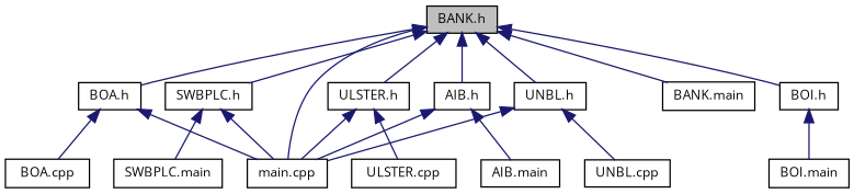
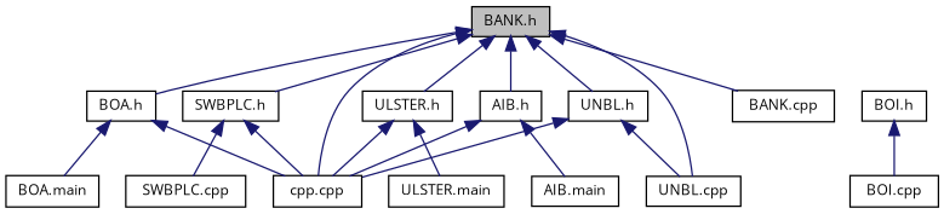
  digraph {
    fontname="Open Sans"
    node [color=black fillcolor=white fontname="Open Sans" fontsize=10 shape=record style=filled]
    edge [color=midnightblue dir=back fontname="Open Sans" fontsize=10 labelfontname=Helvetica labelfontsize=10 style=solid]
    n1 [fillcolor=grey75 fontcolor=black height=0.2 label="BANK.h" width=0.4]
    n2 [height=0.2 label="AIB.h" width=0.4]
-   n3 [height=0.2 label="BANK.main" width=0.4]
+   n3 [height=0.2 label="BANK.cpp" width=0.4]
    n4 [height=0.2 label="BOA.h" width=0.4]
    n5 [height=0.2 label="BOI.h" width=0.4]
    n6 [height=0.2 label="SWBPLC.h" width=0.4]
    n7 [height=0.2 label="ULSTER.h" width=0.4]
    n8 [height=0.2 label="UNBL.h" width=0.4]
-   n9 [height=0.2 label="main.cpp" width=0.4]
+   n9 [height=0.2 label="cpp.cpp" width=0.4]
    n10 [height=0.2 label="AIB.main" width=0.4]
-   n11 [height=0.2 label="BOA.cpp" width=0.4]
-   n12 [height=0.2 label="BOI.main" width=0.4]
-   n13 [height=0.2 label="SWBPLC.main" width=0.4]
-   n14 [height=0.2 label="ULSTER.cpp" width=0.4]
+   n11 [height=0.2 label="BOA.main" width=0.4]
+   n12 [height=0.2 label="BOI.cpp" width=0.4]
+   n13 [height=0.2 label="SWBPLC.cpp" width=0.4]
+   n14 [height=0.2 label="ULSTER.main" width=0.4]
    n15 [height=0.2 label="UNBL.cpp" width=0.4]
    n1 -> n2
    n1 -> n3
    n1 -> n4
-   n1 -> n5
+   n1 -> n15
    n1 -> n6
    n1 -> n7
    n1 -> n8
    n1 -> n9
    n2 -> n9
    n2 -> n10
    n4 -> n9
    n4 -> n11
    n5 -> n12
    n6 -> n9
    n6 -> n13
    n7 -> n9
    n7 -> n14
    n8 -> n9
    n8 -> n15
  }
